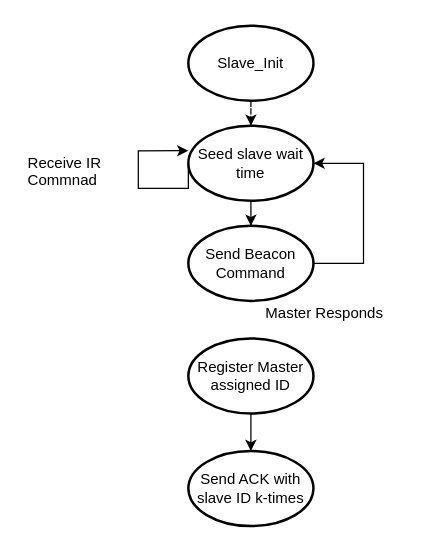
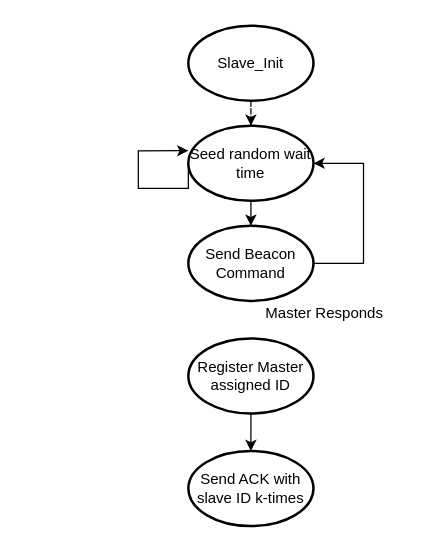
  <mxCell id="0" />
  <mxCell id="1" parent="0" />
  <mxCell id="2" style="edgeStyle=orthogonalEdgeStyle;rounded=0;orthogonalLoop=1;jettySize=auto;html=1;entryX=0.5;entryY=0;entryDx=0;entryDy=0;entryPerimeter=0;dashed=1;" edge="1" parent="1" source="3" target="6"><mxGeometry relative="1" as="geometry" /></mxCell>
  <mxCell id="3" value="Slave_Init" style="strokeWidth=2;html=1;shape=mxgraph.flowchart.start_1;whiteSpace=wrap;" vertex="1" parent="1"><mxGeometry x="150" y="20" width="100" height="60" as="geometry" /></mxCell>
  <mxCell id="4" style="edgeStyle=orthogonalEdgeStyle;rounded=0;orthogonalLoop=1;jettySize=auto;html=1;exitX=0;exitY=0.5;exitDx=0;exitDy=0;exitPerimeter=0;entryX=0;entryY=0.333;entryDx=0;entryDy=0;entryPerimeter=0;" edge="1" parent="1" source="6" target="6"><mxGeometry relative="1" as="geometry"><mxPoint x="120" y="109" as="targetPoint" /><Array as="points"><mxPoint x="150" y="150" /><mxPoint x="110" y="150" /><mxPoint x="110" y="120" /></Array></mxGeometry></mxCell>
  <mxCell id="5" style="edgeStyle=orthogonalEdgeStyle;rounded=0;orthogonalLoop=1;jettySize=auto;html=1;exitX=0.5;exitY=1;exitDx=0;exitDy=0;exitPerimeter=0;" edge="1" parent="1" source="6" target="8"><mxGeometry relative="1" as="geometry" /></mxCell>
- <mxCell id="6" value="Seed slave wait time" style="strokeWidth=2;html=1;shape=mxgraph.flowchart.start_1;whiteSpace=wrap;" vertex="1" parent="1"><mxGeometry x="150" y="100" width="100" height="60" as="geometry" /></mxCell>
+ <mxCell id="6" value="Seed random wait time" style="strokeWidth=2;html=1;shape=mxgraph.flowchart.start_1;whiteSpace=wrap;" vertex="1" parent="1"><mxGeometry x="150" y="100" width="100" height="60" as="geometry" /></mxCell>
  <mxCell id="7" style="edgeStyle=orthogonalEdgeStyle;rounded=0;orthogonalLoop=1;jettySize=auto;html=1;exitX=1;exitY=0.5;exitDx=0;exitDy=0;exitPerimeter=0;entryX=1;entryY=0.5;entryDx=0;entryDy=0;entryPerimeter=0;" edge="1" parent="1" source="8" target="6"><mxGeometry relative="1" as="geometry"><mxPoint x="300" y="120" as="targetPoint" /><Array as="points"><mxPoint x="290" y="210" /><mxPoint x="290" y="130" /></Array></mxGeometry></mxCell>
  <mxCell id="8" value="Send Beacon Command" style="strokeWidth=2;html=1;shape=mxgraph.flowchart.start_1;whiteSpace=wrap;" vertex="1" parent="1"><mxGeometry x="150" y="180" width="100" height="60" as="geometry" /></mxCell>
- <mxCell id="9" value="Receive IR&amp;nbsp;&lt;br&gt;Commnad&lt;br&gt;&lt;br&gt;" style="text;html=1;resizable=0;points=[];autosize=1;align=left;verticalAlign=top;spacingTop=-4;" vertex="1" parent="1"><mxGeometry x="20" y="120" width="80" height="40" as="geometry" /></mxCell>
  <mxCell id="10" style="edgeStyle=orthogonalEdgeStyle;rounded=0;orthogonalLoop=1;jettySize=auto;html=1;exitX=0.5;exitY=1;exitDx=0;exitDy=0;exitPerimeter=0;entryX=0.5;entryY=0;entryDx=0;entryDy=0;entryPerimeter=0;" edge="1" parent="1" source="11" target="13"><mxGeometry relative="1" as="geometry" /></mxCell>
  <mxCell id="11" value="Register Master&lt;br&gt;assigned ID&lt;br&gt;" style="strokeWidth=2;html=1;shape=mxgraph.flowchart.start_1;whiteSpace=wrap;" vertex="1" parent="1"><mxGeometry x="150" y="270" width="100" height="60" as="geometry" /></mxCell>
  <mxCell id="12" value="Master Responds&lt;br&gt;&lt;br&gt;" style="text;html=1;resizable=0;points=[];autosize=1;align=left;verticalAlign=top;spacingTop=-4;" vertex="1" parent="1"><mxGeometry x="210" y="240" width="110" height="30" as="geometry" /></mxCell>
  <mxCell id="13" value="Send ACK with slave ID k-times" style="strokeWidth=2;html=1;shape=mxgraph.flowchart.start_1;whiteSpace=wrap;" vertex="1" parent="1"><mxGeometry x="150" y="360" width="100" height="60" as="geometry" /></mxCell>
